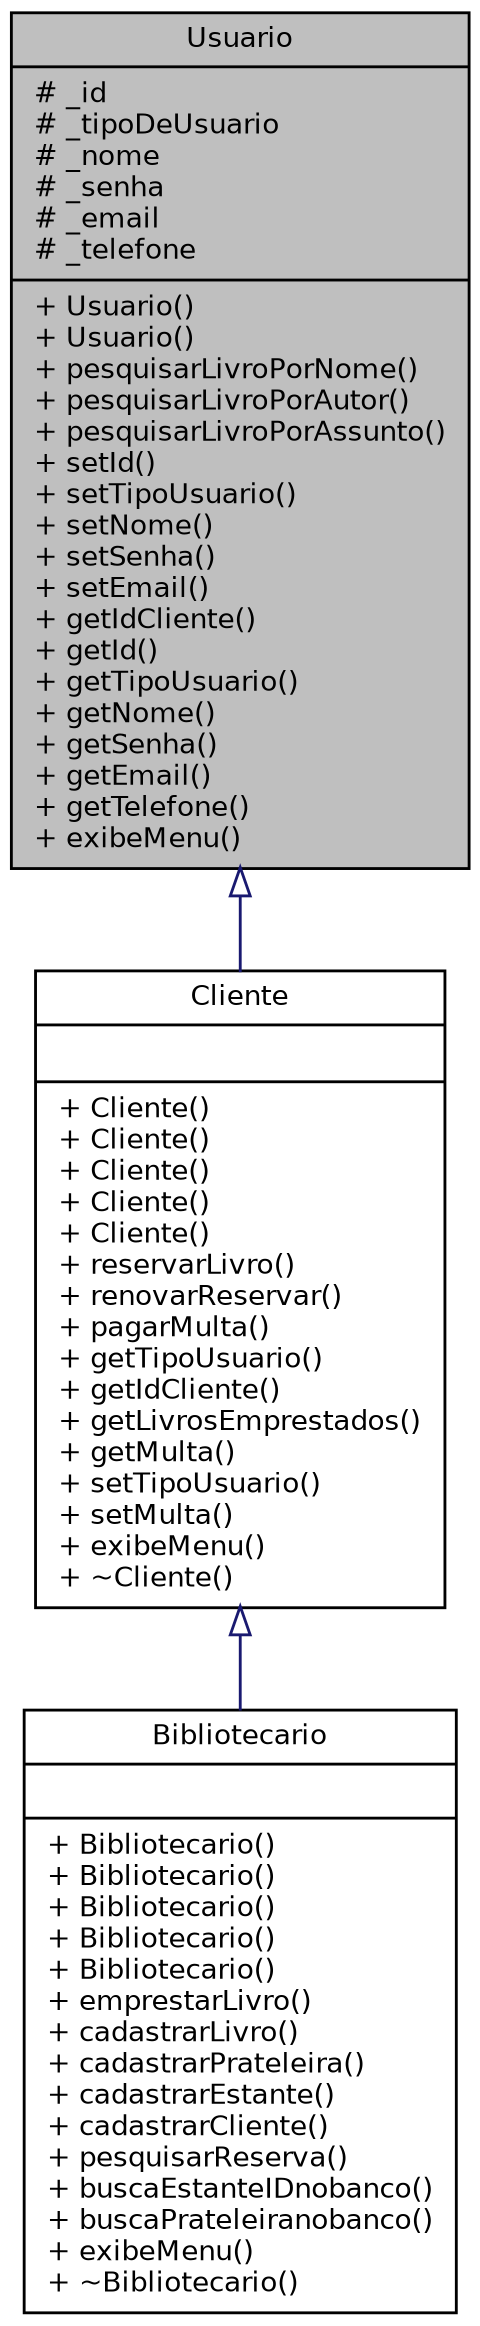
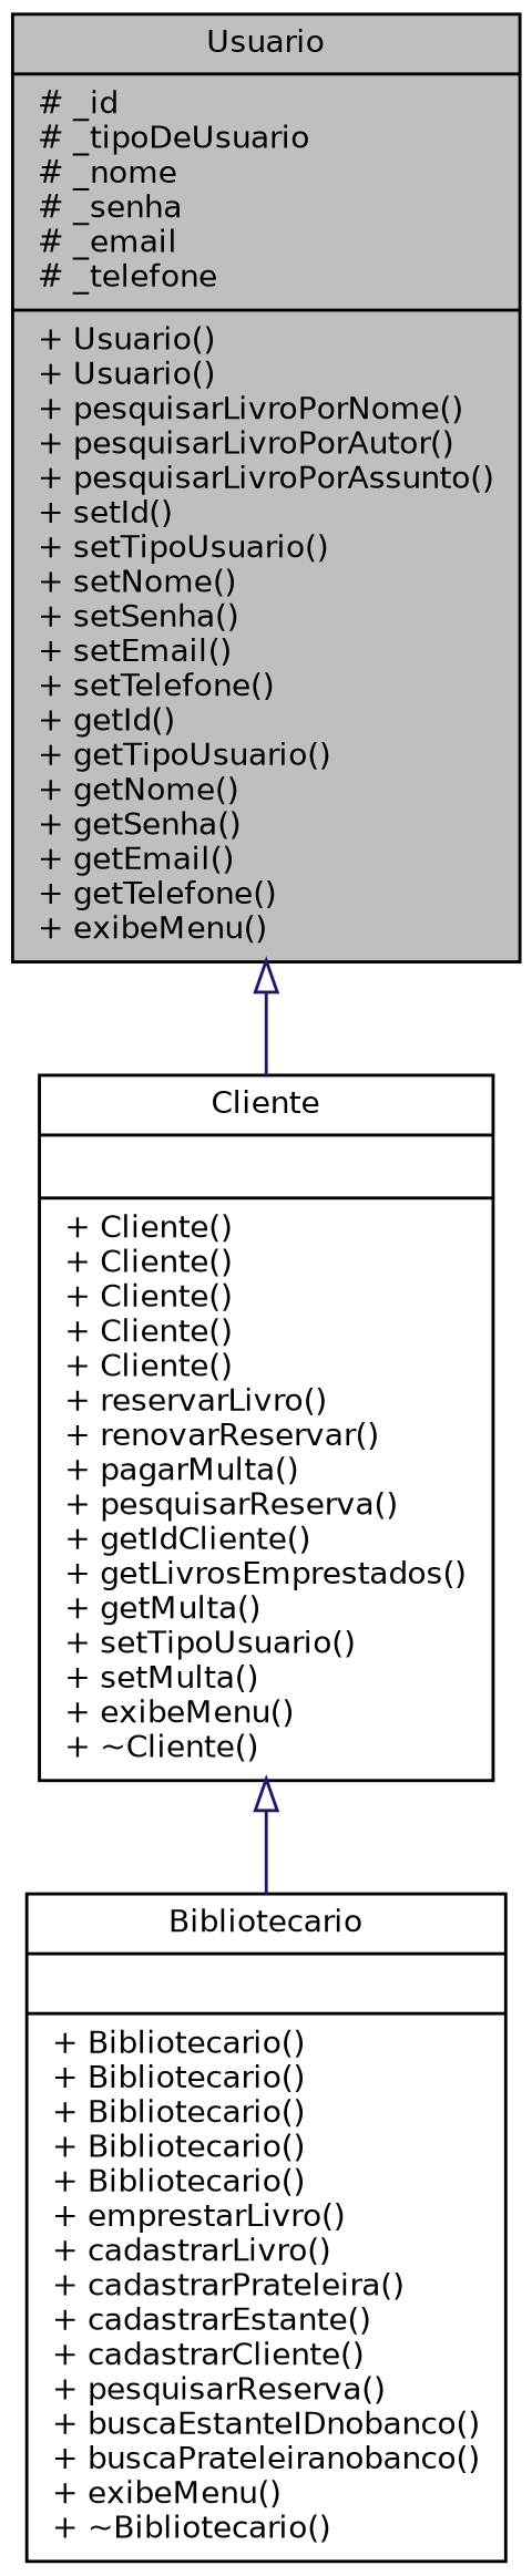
  digraph {
    node [color=black fillcolor=white fontname=Helvetica fontsize=10 shape=record style=filled]
    edge [arrowtail=onormal color=midnightblue dir=back fontname=Helvetica fontsize=10 labelfontname=Helvetica labelfontsize=10 style=solid]
-   n1 [fillcolor=grey75 fontcolor=black height=0.2 label="{Usuario\n|# _id\l# _tipoDeUsuario\l# _nome\l# _senha\l# _email\l# _telefone\l|+ Usuario()\l+ Usuario()\l+ pesquisarLivroPorNome()\l+ pesquisarLivroPorAutor()\l+ pesquisarLivroPorAssunto()\l+ setId()\l+ setTipoUsuario()\l+ setNome()\l+ setSenha()\l+ setEmail()\l+ getIdCliente()\l+ getId()\l+ getTipoUsuario()\l+ getNome()\l+ getSenha()\l+ getEmail()\l+ getTelefone()\l+ exibeMenu()\l}" width=0.4]
-   n2 [height=0.2 label="{Cliente\n||+ Cliente()\l+ Cliente()\l+ Cliente()\l+ Cliente()\l+ Cliente()\l+ reservarLivro()\l+ renovarReservar()\l+ pagarMulta()\l+ getTipoUsuario()\l+ getIdCliente()\l+ getLivrosEmprestados()\l+ getMulta()\l+ setTipoUsuario()\l+ setMulta()\l+ exibeMenu()\l+ ~Cliente()\l}" width=0.4]
+   n1 [fillcolor=grey75 fontcolor=black height=0.2 label="{Usuario\n|# _id\l# _tipoDeUsuario\l# _nome\l# _senha\l# _email\l# _telefone\l|+ Usuario()\l+ Usuario()\l+ pesquisarLivroPorNome()\l+ pesquisarLivroPorAutor()\l+ pesquisarLivroPorAssunto()\l+ setId()\l+ setTipoUsuario()\l+ setNome()\l+ setSenha()\l+ setEmail()\l+ setTelefone()\l+ getId()\l+ getTipoUsuario()\l+ getNome()\l+ getSenha()\l+ getEmail()\l+ getTelefone()\l+ exibeMenu()\l}" width=0.4]
+   n2 [height=0.2 label="{Cliente\n||+ Cliente()\l+ Cliente()\l+ Cliente()\l+ Cliente()\l+ Cliente()\l+ reservarLivro()\l+ renovarReservar()\l+ pagarMulta()\l+ pesquisarReserva()\l+ getIdCliente()\l+ getLivrosEmprestados()\l+ getMulta()\l+ setTipoUsuario()\l+ setMulta()\l+ exibeMenu()\l+ ~Cliente()\l}" width=0.4]
    n3 [height=0.2 label="{Bibliotecario\n||+ Bibliotecario()\l+ Bibliotecario()\l+ Bibliotecario()\l+ Bibliotecario()\l+ Bibliotecario()\l+ emprestarLivro()\l+ cadastrarLivro()\l+ cadastrarPrateleira()\l+ cadastrarEstante()\l+ cadastrarCliente()\l+ pesquisarReserva()\l+ buscaEstanteIDnobanco()\l+ buscaPrateleiranobanco()\l+ exibeMenu()\l+ ~Bibliotecario()\l}" width=0.4]
    n1 -> n2
    n2 -> n3
  }
